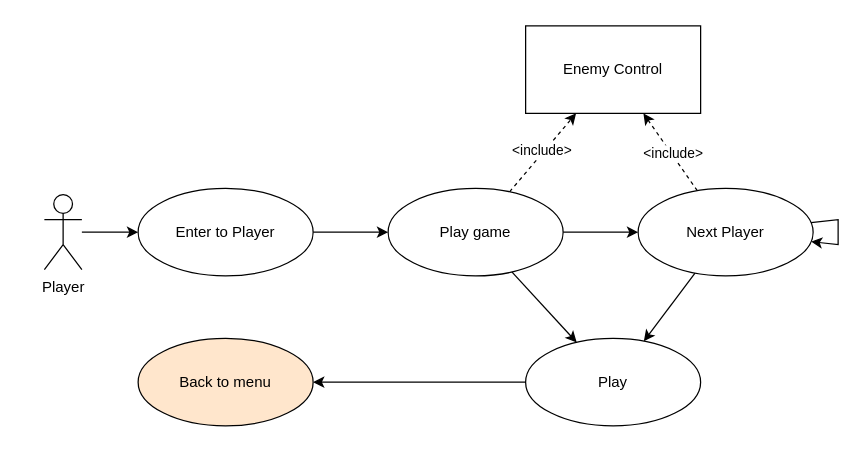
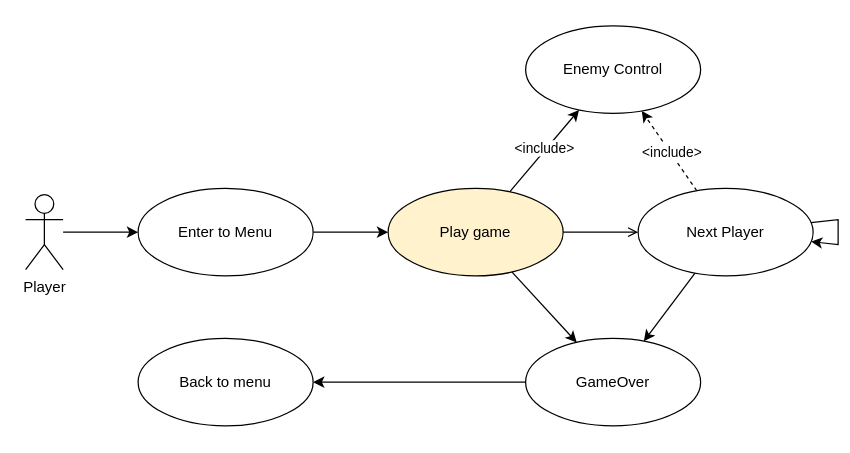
  <mxCell id="0" />
  <mxCell id="1" parent="0" />
  <mxCell id="2" style="edgeStyle=orthogonalEdgeStyle;rounded=0;orthogonalLoop=1;jettySize=auto;html=1;" parent="1" source="3" target="17" edge="1"><mxGeometry relative="1" as="geometry" /></mxCell>
- <mxCell id="3" value="Player" style="shape=umlActor;verticalLabelPosition=bottom;verticalAlign=top;html=1;" parent="1" vertex="1"><mxGeometry x="35" y="155" width="30" height="60" as="geometry" /></mxCell>
- <mxCell id="4" style="edgeStyle=orthogonalEdgeStyle;rounded=0;orthogonalLoop=1;jettySize=auto;html=1;" parent="1" source="8" target="14" edge="1"><mxGeometry relative="1" as="geometry" /></mxCell>
- <mxCell id="5" style="rounded=0;orthogonalLoop=1;jettySize=auto;html=1;dashed=1;" parent="1" source="8" target="18" edge="1"><mxGeometry relative="1" as="geometry" /></mxCell>
+ <mxCell id="3" value="Player" style="shape=umlActor;verticalLabelPosition=bottom;verticalAlign=top;html=1;" parent="1" vertex="1"><mxGeometry x="20" y="155" width="30" height="60" as="geometry" /></mxCell>
+ <mxCell id="4" style="edgeStyle=orthogonalEdgeStyle;rounded=0;orthogonalLoop=1;jettySize=auto;html=1;endArrow=open;" parent="1" source="8" target="14" edge="1"><mxGeometry relative="1" as="geometry" /></mxCell>
+ <mxCell id="5" style="rounded=0;orthogonalLoop=1;jettySize=auto;html=1;dashed=0;" parent="1" source="8" target="18" edge="1"><mxGeometry relative="1" as="geometry" /></mxCell>
  <mxCell id="6" value="&amp;lt;include&amp;gt;" style="edgeLabel;html=1;align=center;verticalAlign=middle;resizable=0;points=[];" vertex="1" connectable="0" parent="5"><mxGeometry x="0.038" y="3" relative="1" as="geometry"><mxPoint y="1" as="offset" /></mxGeometry></mxCell>
  <mxCell id="7" style="edgeStyle=none;rounded=0;orthogonalLoop=1;jettySize=auto;html=1;" parent="1" source="8" target="10" edge="1"><mxGeometry relative="1" as="geometry" /></mxCell>
- <mxCell id="8" value="Play game" style="ellipse;whiteSpace=wrap;html=1;" parent="1" vertex="1"><mxGeometry x="310" y="150" width="140" height="70" as="geometry" /></mxCell>
+ <mxCell id="8" value="Play game" style="ellipse;whiteSpace=wrap;html=1;fillColor=#fff2cc;" parent="1" vertex="1"><mxGeometry x="310" y="150" width="140" height="70" as="geometry" /></mxCell>
  <mxCell id="9" style="edgeStyle=none;rounded=0;orthogonalLoop=1;jettySize=auto;html=1;" parent="1" source="10" target="15" edge="1"><mxGeometry relative="1" as="geometry" /></mxCell>
- <mxCell id="10" value="Play" style="ellipse;whiteSpace=wrap;html=1;" parent="1" vertex="1"><mxGeometry x="420" y="270" width="140" height="70" as="geometry" /></mxCell>
+ <mxCell id="10" value="GameOver" style="ellipse;whiteSpace=wrap;html=1;" parent="1" vertex="1"><mxGeometry x="420" y="270" width="140" height="70" as="geometry" /></mxCell>
  <mxCell id="11" style="edgeStyle=none;rounded=0;orthogonalLoop=1;jettySize=auto;html=1;" parent="1" source="14" target="10" edge="1"><mxGeometry relative="1" as="geometry" /></mxCell>
  <mxCell id="12" style="edgeStyle=none;rounded=0;orthogonalLoop=1;jettySize=auto;html=1;dashed=1;" parent="1" source="14" target="18" edge="1"><mxGeometry relative="1" as="geometry" /></mxCell>
  <mxCell id="13" value="&amp;lt;include&amp;gt;" style="edgeLabel;html=1;align=center;verticalAlign=middle;resizable=0;points=[];" vertex="1" connectable="0" parent="12"><mxGeometry x="-0.051" y="-1" relative="1" as="geometry"><mxPoint as="offset" /></mxGeometry></mxCell>
  <mxCell id="14" value="Next Player" style="ellipse;whiteSpace=wrap;html=1;" parent="1" vertex="1"><mxGeometry x="510" y="150" width="140" height="70" as="geometry" /></mxCell>
- <mxCell id="15" value="Back to menu" style="ellipse;whiteSpace=wrap;html=1;fillColor=#ffe6cc;" parent="1" vertex="1"><mxGeometry x="110" y="270" width="140" height="70" as="geometry" /></mxCell>
+ <mxCell id="15" value="Back to menu" style="ellipse;whiteSpace=wrap;html=1;" parent="1" vertex="1"><mxGeometry x="110" y="270" width="140" height="70" as="geometry" /></mxCell>
  <mxCell id="16" style="edgeStyle=orthogonalEdgeStyle;rounded=0;orthogonalLoop=1;jettySize=auto;html=1;" parent="1" source="17" target="8" edge="1"><mxGeometry relative="1" as="geometry" /></mxCell>
- <mxCell id="17" value="Enter to Player" style="ellipse;whiteSpace=wrap;html=1;" parent="1" vertex="1"><mxGeometry x="110" y="150" width="140" height="70" as="geometry" /></mxCell>
- <mxCell id="18" value="Enemy Control" style="whiteSpace=wrap;html=1;rounded=0;" parent="1" vertex="1"><mxGeometry x="420" y="20" width="140" height="70" as="geometry" /></mxCell>
+ <mxCell id="17" value="Enter to Menu" style="ellipse;whiteSpace=wrap;html=1;" parent="1" vertex="1"><mxGeometry x="110" y="150" width="140" height="70" as="geometry" /></mxCell>
+ <mxCell id="18" value="Enemy Control" style="ellipse;whiteSpace=wrap;html=1;" parent="1" vertex="1"><mxGeometry x="420" y="20" width="140" height="70" as="geometry" /></mxCell>
  <mxCell id="19" style="edgeStyle=none;rounded=0;orthogonalLoop=1;jettySize=auto;html=1;" parent="1" source="14" target="14" edge="1"><mxGeometry relative="1" as="geometry" /></mxCell>
